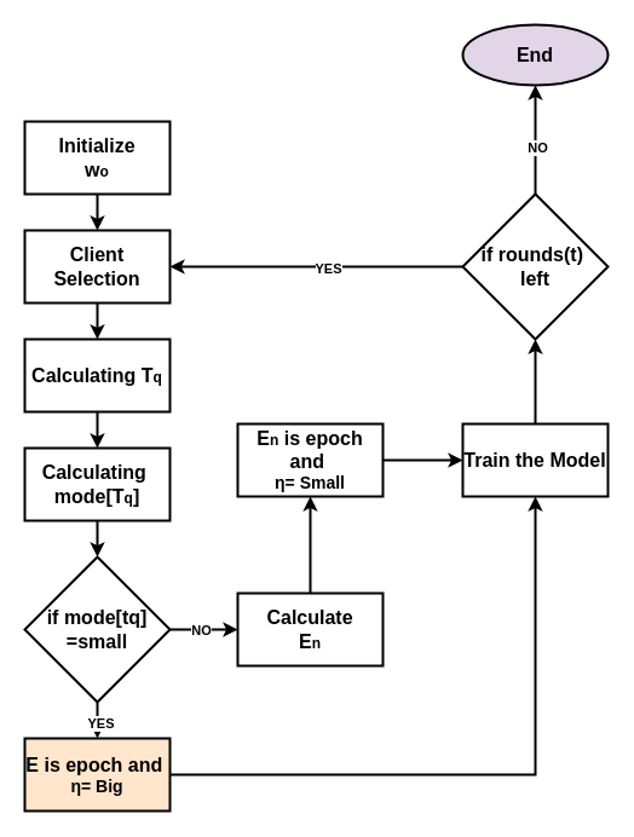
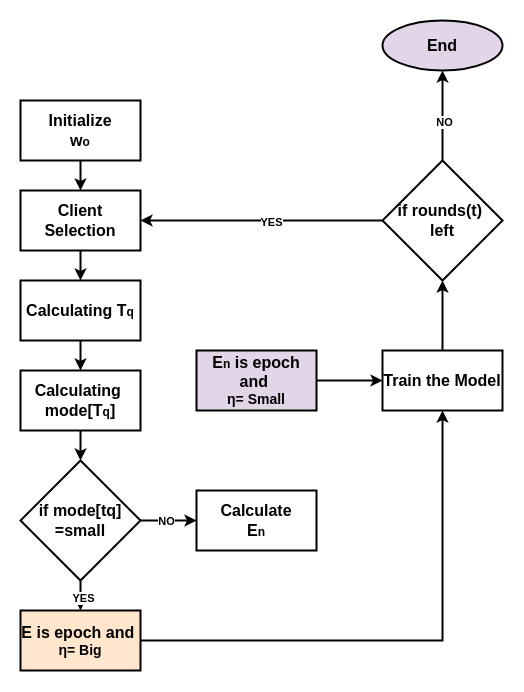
  <mxCell id="0" />
  <mxCell id="1" parent="0" />
  <mxCell id="2" value="" style="edgeStyle=orthogonalEdgeStyle;rounded=0;orthogonalLoop=1;jettySize=auto;html=1;strokeWidth=2;" edge="1" parent="1" source="3" target="5"><mxGeometry relative="1" as="geometry" /></mxCell>
  <mxCell id="3" value="&lt;b&gt;&lt;font style=&quot;font-size: 16px;&quot;&gt;Initialize&lt;/font&gt;&lt;/b&gt;&lt;div&gt;&lt;b&gt;&lt;font style=&quot;font-size: 16px;&quot;&gt;w&lt;/font&gt;o&lt;/b&gt;&lt;/div&gt;" style="rounded=0;whiteSpace=wrap;html=1;strokeWidth=2;" vertex="1" parent="1"><mxGeometry x="20" y="100" width="120" height="60" as="geometry" /></mxCell>
  <mxCell id="4" value="" style="edgeStyle=orthogonalEdgeStyle;rounded=0;orthogonalLoop=1;jettySize=auto;html=1;strokeWidth=2;" edge="1" parent="1" source="5" target="7"><mxGeometry relative="1" as="geometry" /></mxCell>
  <mxCell id="5" value="&lt;span style=&quot;font-size: 16px;&quot;&gt;&lt;b&gt;Client Selection&lt;/b&gt;&lt;/span&gt;" style="rounded=0;whiteSpace=wrap;html=1;strokeWidth=2;" vertex="1" parent="1"><mxGeometry x="20" y="190" width="120" height="60" as="geometry" /></mxCell>
  <mxCell id="6" value="" style="edgeStyle=orthogonalEdgeStyle;rounded=0;orthogonalLoop=1;jettySize=auto;html=1;strokeWidth=2;" edge="1" parent="1" source="7" target="9"><mxGeometry relative="1" as="geometry" /></mxCell>
  <mxCell id="7" value="&lt;b style=&quot;&quot;&gt;&lt;span style=&quot;font-size: 16px;&quot;&gt;Calculating T&lt;/span&gt;&lt;font&gt;q&lt;/font&gt;&lt;/b&gt;" style="rounded=0;whiteSpace=wrap;html=1;strokeWidth=2;" vertex="1" parent="1"><mxGeometry x="20" y="280" width="120" height="60" as="geometry" /></mxCell>
  <mxCell id="8" value="" style="edgeStyle=orthogonalEdgeStyle;rounded=0;orthogonalLoop=1;jettySize=auto;html=1;strokeWidth=2;" edge="1" parent="1" source="9" target="14"><mxGeometry relative="1" as="geometry" /></mxCell>
  <mxCell id="9" value="&lt;b style=&quot;&quot;&gt;&lt;span style=&quot;font-size: 16px;&quot;&gt;Calculating&amp;nbsp;&lt;/span&gt;&lt;/b&gt;&lt;div&gt;&lt;b style=&quot;&quot;&gt;&lt;span style=&quot;font-size: 16px;&quot;&gt;mode[T&lt;/span&gt;&lt;font&gt;q&lt;/font&gt;&lt;span style=&quot;font-size: 16px;&quot;&gt;]&lt;/span&gt;&lt;/b&gt;&lt;/div&gt;" style="rounded=0;whiteSpace=wrap;html=1;strokeWidth=2;" vertex="1" parent="1"><mxGeometry x="20" y="370" width="120" height="60" as="geometry" /></mxCell>
  <mxCell id="10" value="" style="edgeStyle=orthogonalEdgeStyle;rounded=0;orthogonalLoop=1;jettySize=auto;html=1;strokeWidth=2;" edge="1" parent="1" source="14" target="16"><mxGeometry relative="1" as="geometry" /></mxCell>
  <mxCell id="11" value="&lt;b&gt;YES&lt;/b&gt;" style="edgeLabel;html=1;align=center;verticalAlign=middle;resizable=0;points=[];" vertex="1" connectable="0" parent="10"><mxGeometry x="-0.303" y="2" relative="1" as="geometry"><mxPoint as="offset" /></mxGeometry></mxCell>
  <mxCell id="12" value="" style="edgeStyle=orthogonalEdgeStyle;rounded=0;orthogonalLoop=1;jettySize=auto;html=1;entryX=0;entryY=0.5;entryDx=0;entryDy=0;strokeWidth=2;" edge="1" parent="1" source="14" target="20"><mxGeometry relative="1" as="geometry"><mxPoint x="300" y="370" as="targetPoint" /></mxGeometry></mxCell>
  <mxCell id="13" value="&lt;b&gt;NO&lt;/b&gt;" style="edgeLabel;html=1;align=center;verticalAlign=middle;resizable=0;points=[];" vertex="1" connectable="0" parent="12"><mxGeometry x="-0.119" relative="1" as="geometry"><mxPoint as="offset" /></mxGeometry></mxCell>
  <mxCell id="14" value="&lt;font style=&quot;font-size: 16px;&quot;&gt;&lt;b&gt;if mode[tq] =small&lt;/b&gt;&lt;/font&gt;" style="rhombus;whiteSpace=wrap;html=1;rounded=0;strokeWidth=2;" vertex="1" parent="1"><mxGeometry x="20" y="460" width="120" height="120" as="geometry" /></mxCell>
  <mxCell id="15" style="edgeStyle=orthogonalEdgeStyle;rounded=0;orthogonalLoop=1;jettySize=auto;html=1;strokeWidth=2;" edge="1" parent="1" source="16" target="22"><mxGeometry relative="1" as="geometry" /></mxCell>
  <mxCell id="16" value="&lt;font face=&quot;Helvetica&quot; style=&quot;font-size: 16px;&quot;&gt;&lt;b style=&quot;&quot;&gt;E is epoch and&amp;nbsp;&lt;/b&gt;&lt;/font&gt;&lt;div&gt;&lt;span style=&quot;font-size: 14px; text-align: start;&quot;&gt;&lt;font style=&quot;&quot; face=&quot;Helvetica&quot;&gt;&lt;b&gt;η=&amp;nbsp;Big&lt;/b&gt;&lt;/font&gt;&lt;/span&gt;&lt;/div&gt;" style="whiteSpace=wrap;html=1;rounded=0;strokeWidth=2;fillColor=#ffe6cc;" vertex="1" parent="1"><mxGeometry x="20" y="610" width="120" height="60" as="geometry" /></mxCell>
  <mxCell id="17" value="" style="edgeStyle=orthogonalEdgeStyle;rounded=0;orthogonalLoop=1;jettySize=auto;html=1;strokeWidth=2;" edge="1" parent="1" source="18" target="22"><mxGeometry relative="1" as="geometry" /></mxCell>
- <mxCell id="18" value="&lt;font style=&quot;&quot; face=&quot;Helvetica&quot;&gt;&lt;b style=&quot;&quot;&gt;&lt;span style=&quot;font-size: 16px;&quot;&gt;E&lt;/span&gt;&lt;font&gt;n&lt;/font&gt;&lt;span style=&quot;font-size: 16px;&quot;&gt; is epoch and&amp;nbsp;&lt;/span&gt;&lt;/b&gt;&lt;/font&gt;&lt;div&gt;&lt;span style=&quot;font-size: 14px; text-align: start;&quot;&gt;&lt;font face=&quot;Helvetica&quot;&gt;&lt;b&gt;η= Small&lt;/b&gt;&lt;/font&gt;&lt;/span&gt;&lt;/div&gt;" style="whiteSpace=wrap;html=1;rounded=0;strokeWidth=2;" vertex="1" parent="1"><mxGeometry x="196" y="350" width="120" height="60" as="geometry" /></mxCell>
- <mxCell id="19" style="edgeStyle=orthogonalEdgeStyle;rounded=0;orthogonalLoop=1;jettySize=auto;html=1;exitX=0.5;exitY=0;exitDx=0;exitDy=0;entryX=0.5;entryY=1;entryDx=0;entryDy=0;strokeWidth=2;" edge="1" parent="1" source="20" target="18"><mxGeometry relative="1" as="geometry" /></mxCell>
+ <mxCell id="18" value="&lt;font style=&quot;&quot; face=&quot;Helvetica&quot;&gt;&lt;b style=&quot;&quot;&gt;&lt;span style=&quot;font-size: 16px;&quot;&gt;E&lt;/span&gt;&lt;font&gt;n&lt;/font&gt;&lt;span style=&quot;font-size: 16px;&quot;&gt; is epoch and&amp;nbsp;&lt;/span&gt;&lt;/b&gt;&lt;/font&gt;&lt;div&gt;&lt;span style=&quot;font-size: 14px; text-align: start;&quot;&gt;&lt;font face=&quot;Helvetica&quot;&gt;&lt;b&gt;η= Small&lt;/b&gt;&lt;/font&gt;&lt;/span&gt;&lt;/div&gt;" style="whiteSpace=wrap;html=1;rounded=0;strokeWidth=2;fillColor=#e1d5e7;" vertex="1" parent="1"><mxGeometry x="196" y="350" width="120" height="60" as="geometry" /></mxCell>
  <mxCell id="20" value="&lt;span style=&quot;font-size: 16px;&quot;&gt;&lt;b&gt;Calculate&lt;/b&gt;&lt;/span&gt;&lt;div&gt;&lt;b style=&quot;&quot;&gt;&lt;span style=&quot;font-size: 16px;&quot;&gt;E&lt;/span&gt;&lt;font&gt;n&lt;/font&gt;&lt;/b&gt;&lt;/div&gt;" style="rounded=0;whiteSpace=wrap;html=1;strokeWidth=2;" vertex="1" parent="1"><mxGeometry x="196" y="490" width="120" height="60" as="geometry" /></mxCell>
  <mxCell id="21" style="edgeStyle=orthogonalEdgeStyle;rounded=0;orthogonalLoop=1;jettySize=auto;html=1;exitX=0.5;exitY=0;exitDx=0;exitDy=0;entryX=0.5;entryY=1;entryDx=0;entryDy=0;strokeWidth=2;" edge="1" parent="1" source="22" target="28"><mxGeometry relative="1" as="geometry" /></mxCell>
  <mxCell id="22" value="&lt;span style=&quot;font-size: 16px;&quot;&gt;&lt;b&gt;Train the Model&lt;/b&gt;&lt;/span&gt;" style="whiteSpace=wrap;html=1;rounded=0;strokeWidth=2;" vertex="1" parent="1"><mxGeometry x="382" y="350" width="120" height="60" as="geometry" /></mxCell>
  <mxCell id="23" value="&lt;b&gt;&lt;font style=&quot;font-size: 16px;&quot;&gt;End&lt;/font&gt;&lt;/b&gt;" style="ellipse;whiteSpace=wrap;html=1;strokeWidth=2;fillColor=#e1d5e7;" vertex="1" parent="1"><mxGeometry x="382" y="20" width="120" height="50" as="geometry" /></mxCell>
  <mxCell id="24" style="edgeStyle=orthogonalEdgeStyle;rounded=0;orthogonalLoop=1;jettySize=auto;html=1;entryX=1;entryY=0.5;entryDx=0;entryDy=0;strokeWidth=2;" edge="1" parent="1" source="28" target="5"><mxGeometry relative="1" as="geometry" /></mxCell>
  <mxCell id="25" value="&lt;b&gt;YES&lt;/b&gt;" style="edgeLabel;html=1;align=center;verticalAlign=middle;resizable=0;points=[];" vertex="1" connectable="0" parent="24"><mxGeometry x="-0.077" y="1" relative="1" as="geometry"><mxPoint as="offset" /></mxGeometry></mxCell>
  <mxCell id="26" style="edgeStyle=orthogonalEdgeStyle;rounded=0;orthogonalLoop=1;jettySize=auto;html=1;exitX=0.5;exitY=0;exitDx=0;exitDy=0;entryX=0.5;entryY=1;entryDx=0;entryDy=0;strokeWidth=2;" edge="1" parent="1" source="28" target="23"><mxGeometry relative="1" as="geometry" /></mxCell>
  <mxCell id="27" value="&lt;b&gt;NO&lt;/b&gt;" style="edgeLabel;html=1;align=center;verticalAlign=middle;resizable=0;points=[];" vertex="1" connectable="0" parent="26"><mxGeometry x="-0.139" y="-1" relative="1" as="geometry"><mxPoint as="offset" /></mxGeometry></mxCell>
  <mxCell id="28" value="&lt;font style=&quot;font-size: 16px;&quot;&gt;&lt;b&gt;if rounds(t)&amp;nbsp;&lt;/b&gt;&lt;/font&gt;&lt;div&gt;&lt;font style=&quot;font-size: 16px;&quot;&gt;&lt;b&gt;left&lt;/b&gt;&lt;/font&gt;&lt;/div&gt;" style="rhombus;whiteSpace=wrap;html=1;rounded=0;strokeWidth=2;" vertex="1" parent="1"><mxGeometry x="382" y="160" width="120" height="120" as="geometry" /></mxCell>
